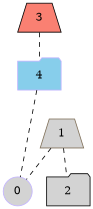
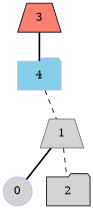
  graph {
    node [fillcolor=lightgrey shape=folder style=filled]
    edge [style=dashed]
    n1 [color=".7 .3 1.0" label=0 shape=circle]
    4 [color=".7 .3 1.0" fillcolor=skyblue]
    1 [color="0.1 0.3 0.5" shape=trapezium]
    2
    3 [fillcolor=salmon shape=trapezium]
-   4 -- n1
-   1 -- n1
+   4 -- 1
+   1 -- n1 [style=bold]
    1 -- 2
-   3 -- 4
+   3 -- 4 [style=bold]
  }
